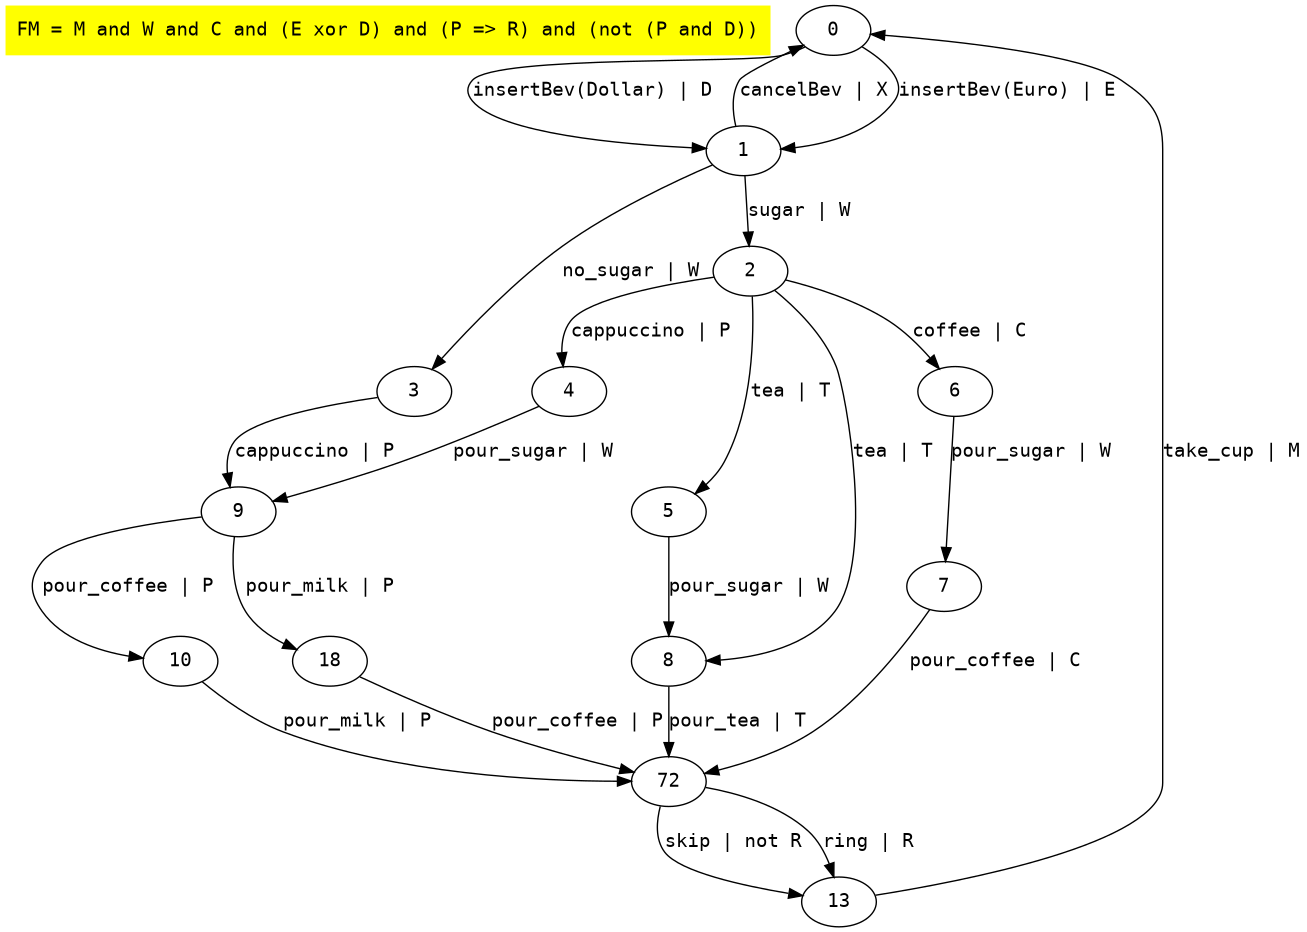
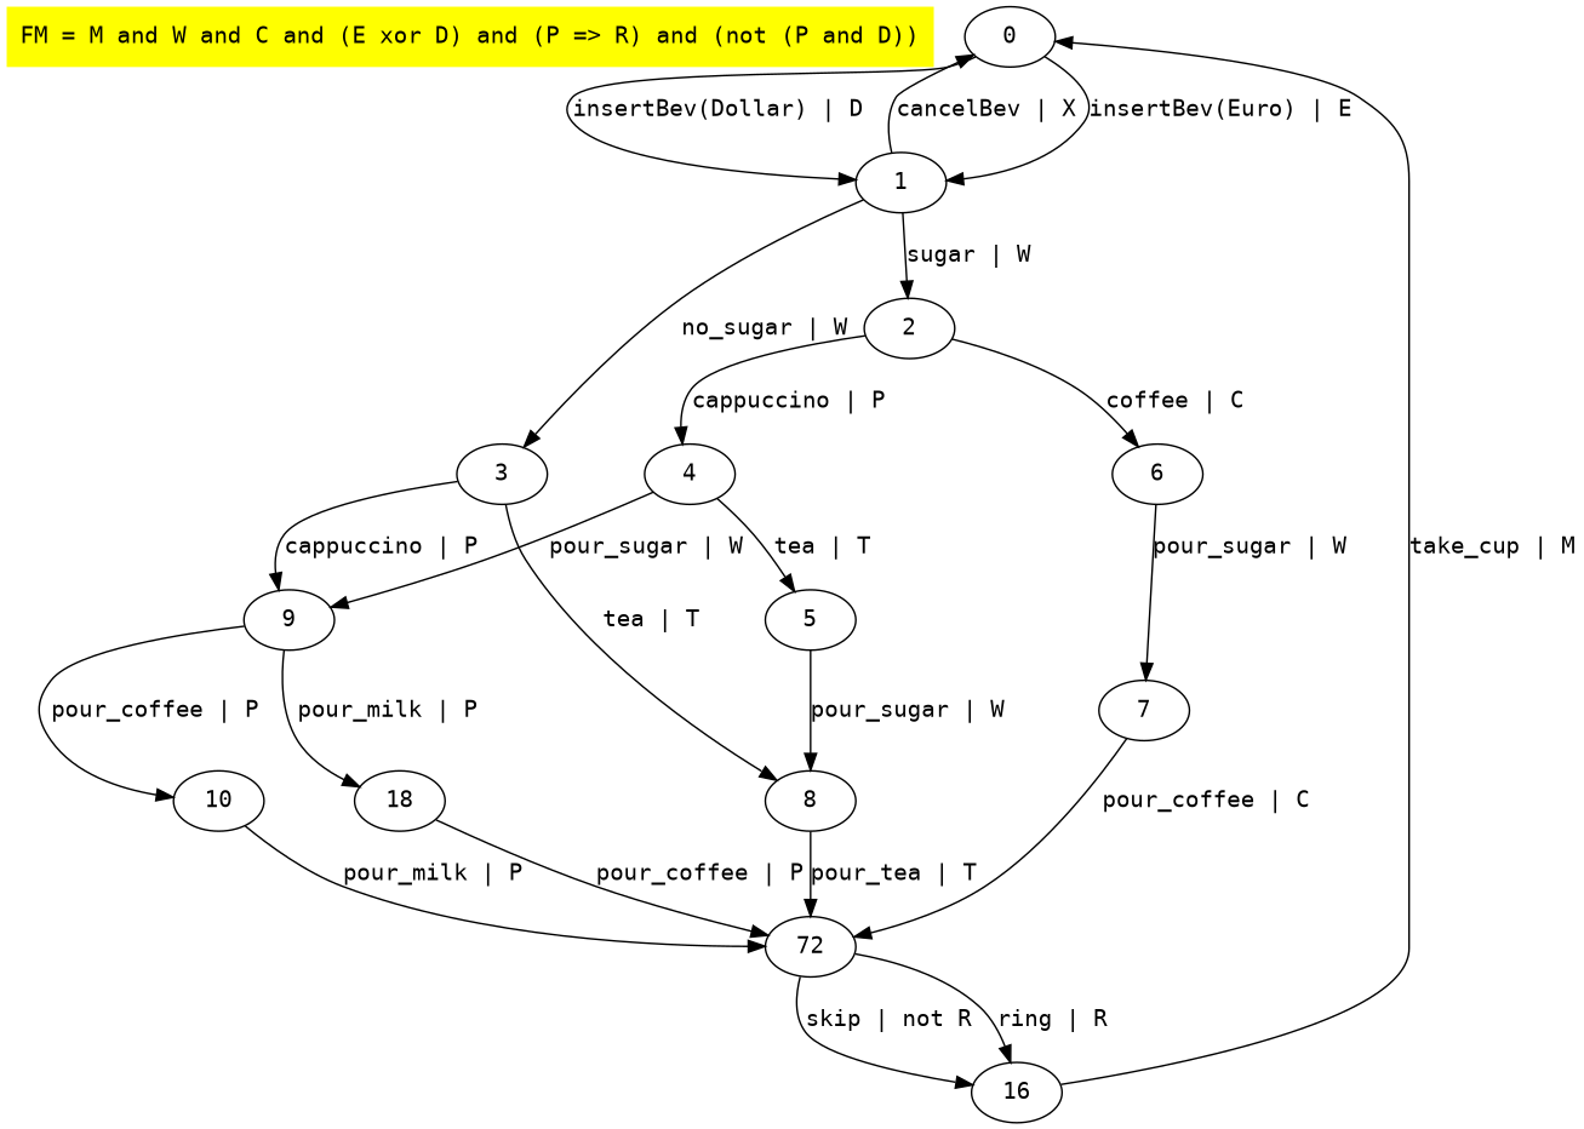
  digraph {
    FM="M and W and C and (E xor D) and (P => R) and (not (P and D))"
    fontname="DejaVu Sans Mono"
    node [fontname="DejaVu Sans Mono"]
    edge [fontname="DejaVu Sans Mono"]
    n1 [color=yellow label="FM = M and W and C and (E xor D) and (P => R) and (not (P and D))" shape=plaintext style=filled]
    0 [initial=True]
    1
    2
    3
    6
    5
    4
    9
    8
    7
    n12 [label=18]
    10
    n14 [label=72]
-   13
+   13 [label=16]
    0 -> 1 [label="insertBev(Euro) | E"]
    0 -> 1 [label="insertBev(Dollar) | D"]
    1 -> 0 [label="cancelBev | X"]
    1 -> 2 [label="sugar | W"]
    1 -> 3 [label="no_sugar | W"]
    2 -> 6 [label="coffee | C"]
-   2 -> 5 [label="tea | T"]
+   4 -> 5 [label="tea | T"]
    2 -> 4 [label="cappuccino | P"]
    3 -> 9 [label="cappuccino | P"]
-   2 -> 8 [label="tea | T"]
+   3 -> 8 [label="tea | T"]
    6 -> 7 [label="pour_sugar | W"]
    5 -> 8 [label="pour_sugar | W"]
    4 -> 9 [label="pour_sugar | W"]
    9 -> n12 [label="pour_milk | P"]
    9 -> 10 [label="pour_coffee | P"]
    8 -> n14 [label="pour_tea | T"]
    7 -> n14 [label="pour_coffee | C"]
    n12 -> n14 [label="pour_coffee | P"]
    10 -> n14 [label="pour_milk | P"]
    n14 -> 13 [label="ring | R"]
    n14 -> 13 [label="skip | not R"]
    13 -> 0 [label="take_cup | M"]
  }
